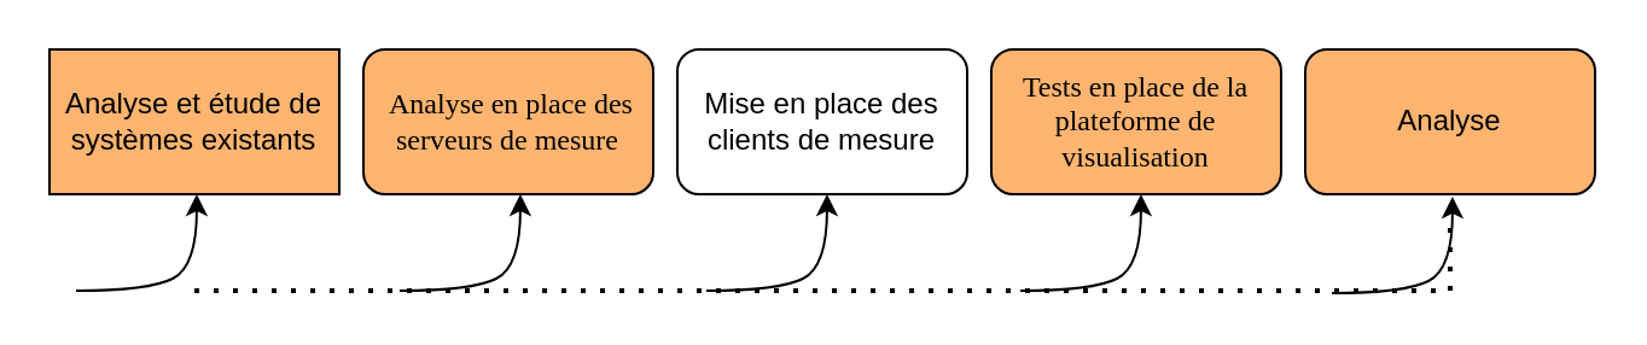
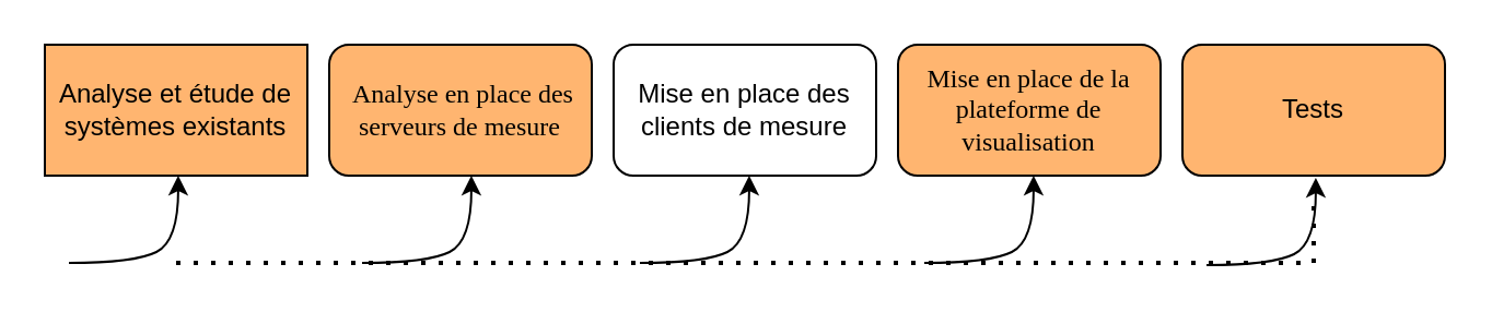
  <mxCell id="0" />
  <mxCell id="1" parent="0" />
- <mxCell id="2" value="Analyse" style="rounded=1;whiteSpace=wrap;html=1;fillColor=#FFB570;" parent="1" vertex="1"><mxGeometry x="540" y="20" width="120" height="60" as="geometry" /></mxCell>
- <mxCell id="3" value="&lt;p id=&quot;docs-internal-guid-c5b7fe21-7fff-024a-27fc-f3bee4895180&quot; style=&quot;line-height:1.2;margin-top:0pt;margin-bottom:0pt;&quot; dir=&quot;ltr&quot;&gt;&lt;span style=&quot;font-family: Cambria, serif; color: rgb(0, 0, 0); background-color: transparent; font-style: normal; font-variant: normal; text-decoration: none; vertical-align: baseline;&quot;&gt;Tests en place de la plateforme de visualisation&lt;/span&gt;&lt;/p&gt;" style="rounded=1;whiteSpace=wrap;html=1;fillColor=#FFB570;" parent="1" vertex="1"><mxGeometry x="410" y="20" width="120" height="60" as="geometry" /></mxCell>
+ <mxCell id="2" value="Tests" style="rounded=1;whiteSpace=wrap;html=1;fillColor=#FFB570;" parent="1" vertex="1"><mxGeometry x="540" y="20" width="120" height="60" as="geometry" /></mxCell>
+ <mxCell id="3" value="&lt;p id=&quot;docs-internal-guid-c5b7fe21-7fff-024a-27fc-f3bee4895180&quot; style=&quot;line-height:1.2;margin-top:0pt;margin-bottom:0pt;&quot; dir=&quot;ltr&quot;&gt;&lt;span style=&quot;font-family: Cambria, serif; color: rgb(0, 0, 0); background-color: transparent; font-style: normal; font-variant: normal; text-decoration: none; vertical-align: baseline;&quot;&gt;Mise en place de la plateforme de visualisation&lt;/span&gt;&lt;/p&gt;" style="rounded=1;whiteSpace=wrap;html=1;fillColor=#FFB570;" parent="1" vertex="1"><mxGeometry x="410" y="20" width="120" height="60" as="geometry" /></mxCell>
  <mxCell id="4" value="&lt;font face=&quot;Helvetica&quot;&gt;&lt;span id=&quot;docs-internal-guid-cb3e4f44-7fff-7204-dcd6-b2950f12d855&quot; style=&quot;color: rgb(0, 0, 0); background-color: transparent; font-style: normal; font-variant: normal; text-decoration: none; vertical-align: baseline;&quot;&gt;Mise en place des clients de mesure&lt;/span&gt;&lt;/font&gt;" style="rounded=1;whiteSpace=wrap;html=1;fillColor=#ffffff;" parent="1" vertex="1"><mxGeometry x="280" y="20" width="120" height="60" as="geometry" /></mxCell>
  <mxCell id="5" value="&lt;p id=&quot;docs-internal-guid-ceed5862-7fff-d131-ce95-2a92e9b6baaf&quot; style=&quot;line-height: 1.2; margin-top: 0pt; margin-bottom: 0pt;&quot; dir=&quot;ltr&quot;&gt;&lt;font style=&quot;font-size: 12px;&quot;&gt;&lt;span style=&quot;font-family: Cambria, serif; color: rgb(0, 0, 0); background-color: transparent; font-style: normal; font-variant: normal; text-decoration: none; vertical-align: baseline;&quot;&gt;&amp;nbsp;&lt;font style=&quot;font-size: 12px;&quot;&gt;Analyse en place des serveurs de mesure&lt;/font&gt;&lt;/span&gt;&lt;/font&gt;&lt;/p&gt;" style="rounded=1;whiteSpace=wrap;html=1;fillColor=#FFB570;" parent="1" vertex="1"><mxGeometry x="150" y="20" width="120" height="60" as="geometry" /></mxCell>
  <mxCell id="6" value="Analyse et étude de systèmes existants" style="whiteSpace=wrap;html=1;fillColor=#FFB570;rounded=0;" parent="1" vertex="1"><mxGeometry x="20" y="20" width="120" height="60" as="geometry" /></mxCell>
  <mxCell id="7" value="" style="endArrow=none;dashed=1;html=1;dashPattern=1 3;strokeWidth=2;rounded=0;" parent="1" edge="1"><mxGeometry width="50" height="50" relative="1" as="geometry"><mxPoint x="80" y="120" as="sourcePoint" /><mxPoint x="600" y="120" as="targetPoint" /></mxGeometry></mxCell>
  <mxCell id="8" value="" style="endArrow=none;dashed=1;html=1;dashPattern=1 3;strokeWidth=2;rounded=0;entryX=0.5;entryY=1;entryDx=0;entryDy=0;" parent="1" target="2" edge="1"><mxGeometry width="50" height="50" relative="1" as="geometry"><mxPoint x="600" y="120" as="sourcePoint" /><mxPoint x="390" y="80" as="targetPoint" /></mxGeometry></mxCell>
  <mxCell id="9" value="" style="curved=1;endArrow=classic;html=1;rounded=0;entryX=0.508;entryY=1;entryDx=0;entryDy=0;entryPerimeter=0;" parent="1" target="6" edge="1"><mxGeometry width="50" height="50" relative="1" as="geometry"><mxPoint x="31" y="120" as="sourcePoint" /><mxPoint x="80.96" y="84.98" as="targetPoint" /><Array as="points"><mxPoint x="61" y="120" /><mxPoint x="81" y="110" /></Array></mxGeometry></mxCell>
  <mxCell id="10" value="" style="curved=1;endArrow=classic;html=1;rounded=0;entryX=0.508;entryY=1;entryDx=0;entryDy=0;entryPerimeter=0;" parent="1" edge="1"><mxGeometry width="50" height="50" relative="1" as="geometry"><mxPoint x="551" y="121" as="sourcePoint" /><mxPoint x="600.96" y="81" as="targetPoint" /><Array as="points"><mxPoint x="581" y="121" /><mxPoint x="601" y="111" /></Array></mxGeometry></mxCell>
  <mxCell id="11" value="" style="curved=1;endArrow=classic;html=1;rounded=0;entryX=0.508;entryY=1;entryDx=0;entryDy=0;entryPerimeter=0;" parent="1" edge="1"><mxGeometry width="50" height="50" relative="1" as="geometry"><mxPoint x="422" y="120" as="sourcePoint" /><mxPoint x="471.96" y="80" as="targetPoint" /><Array as="points"><mxPoint x="452" y="120" /><mxPoint x="472" y="110" /></Array></mxGeometry></mxCell>
  <mxCell id="12" value="" style="curved=1;endArrow=classic;html=1;rounded=0;entryX=0.508;entryY=1;entryDx=0;entryDy=0;entryPerimeter=0;" parent="1" edge="1"><mxGeometry width="50" height="50" relative="1" as="geometry"><mxPoint x="292" y="120" as="sourcePoint" /><mxPoint x="341.96" y="80" as="targetPoint" /><Array as="points"><mxPoint x="322" y="120" /><mxPoint x="342" y="110" /></Array></mxGeometry></mxCell>
  <mxCell id="13" value="" style="curved=1;endArrow=classic;html=1;rounded=0;entryX=0.508;entryY=1;entryDx=0;entryDy=0;entryPerimeter=0;" parent="1" edge="1"><mxGeometry width="50" height="50" relative="1" as="geometry"><mxPoint x="165" y="120" as="sourcePoint" /><mxPoint x="214.96" y="80" as="targetPoint" /><Array as="points"><mxPoint x="195" y="120" /><mxPoint x="215" y="110" /></Array></mxGeometry></mxCell>
